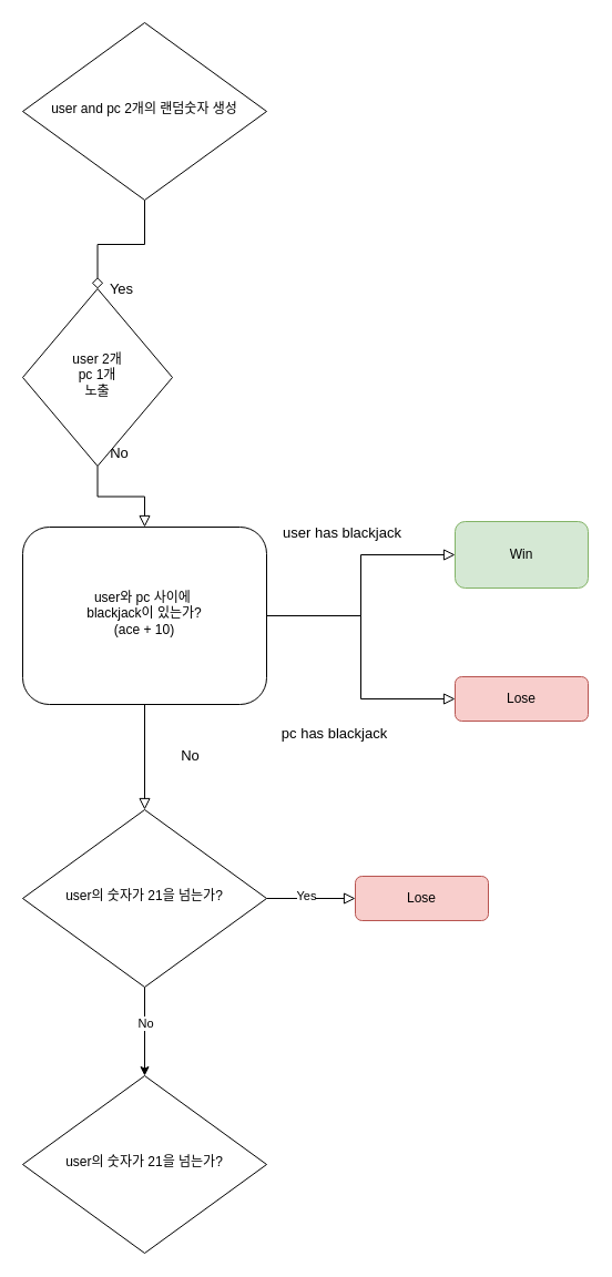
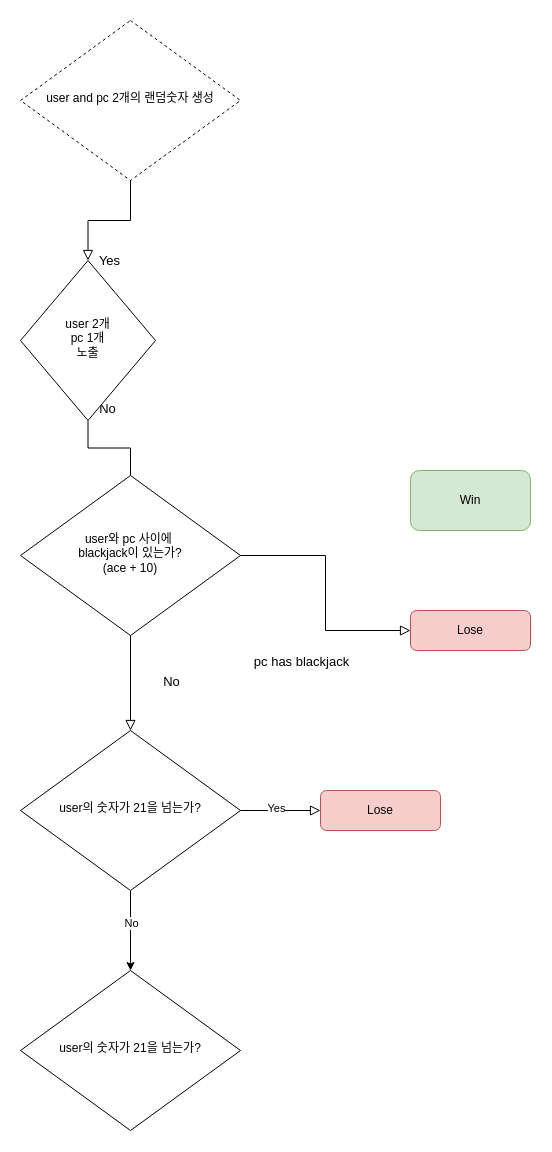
  <mxCell id="0" />
  <mxCell id="1" parent="0" />
- <mxCell id="2" value="Yes" style="rounded=0;html=1;jettySize=auto;orthogonalLoop=1;fontSize=13;endArrow=diamond;endFill=0;endSize=8;strokeWidth=1;shadow=0;labelBackgroundColor=none;edgeStyle=orthogonalEdgeStyle;" parent="1" source="3" target="6" edge="1"><mxGeometry y="40" relative="1" as="geometry"><mxPoint as="offset" /></mxGeometry></mxCell>
- <mxCell id="3" value="user and pc 2개의 랜덤숫자 생성" style="rhombus;whiteSpace=wrap;html=1;shadow=0;fontFamily=Helvetica;fontSize=12;align=center;strokeWidth=1;spacing=6;spacingTop=-4;" parent="1" vertex="1"><mxGeometry x="20" y="20" width="220" height="160" as="geometry" /></mxCell>
- <mxCell id="4" value="No" style="rounded=0;html=1;jettySize=auto;orthogonalLoop=1;fontSize=13;endArrow=block;endFill=0;endSize=8;strokeWidth=1;shadow=0;labelBackgroundColor=none;edgeStyle=orthogonalEdgeStyle;entryX=0.5;entryY=0;entryDx=0;entryDy=0;" parent="1" source="6" target="13" edge="1"><mxGeometry x="-0.043" y="40" relative="1" as="geometry"><mxPoint as="offset" /><mxPoint x="150" y="500" as="targetPoint" /></mxGeometry></mxCell>
- <mxCell id="5" value="user has blackjack" style="edgeStyle=orthogonalEdgeStyle;rounded=0;html=1;jettySize=auto;orthogonalLoop=1;fontSize=13;endArrow=block;endFill=0;endSize=8;strokeWidth=1;shadow=0;labelBackgroundColor=none;exitX=1;exitY=0.5;exitDx=0;exitDy=0;entryX=0;entryY=0.5;entryDx=0;entryDy=0;" parent="1" source="13" target="7" edge="1"><mxGeometry x="0.273" y="28" relative="1" as="geometry"><mxPoint x="-20" y="8" as="offset" /><mxPoint x="250" y="555" as="sourcePoint" /><mxPoint x="480" y="510" as="targetPoint" /></mxGeometry></mxCell>
+ <mxCell id="2" value="Yes" style="rounded=0;html=1;jettySize=auto;orthogonalLoop=1;fontSize=13;endArrow=block;endFill=0;endSize=8;strokeWidth=1;shadow=0;labelBackgroundColor=none;edgeStyle=orthogonalEdgeStyle;" parent="1" source="3" target="6" edge="1"><mxGeometry y="40" relative="1" as="geometry"><mxPoint as="offset" /></mxGeometry></mxCell>
+ <mxCell id="3" value="user and pc 2개의 랜덤숫자 생성" style="rhombus;whiteSpace=wrap;html=1;shadow=0;fontFamily=Helvetica;fontSize=12;align=center;strokeWidth=1;spacing=6;spacingTop=-4;dashed=1;" parent="1" vertex="1"><mxGeometry x="20" y="20" width="220" height="160" as="geometry" /></mxCell>
+ <mxCell id="4" value="No" style="rounded=0;html=1;jettySize=auto;orthogonalLoop=1;fontSize=13;endArrow=none;endFill=0;endSize=8;strokeWidth=1;shadow=0;labelBackgroundColor=none;edgeStyle=orthogonalEdgeStyle;entryX=0.5;entryY=0;entryDx=0;entryDy=0;" parent="1" source="6" target="13" edge="1"><mxGeometry x="-0.043" y="40" relative="1" as="geometry"><mxPoint as="offset" /><mxPoint x="150" y="500" as="targetPoint" /></mxGeometry></mxCell>
  <mxCell id="6" value="user 2개&lt;br&gt;pc 1개 &lt;br&gt;노출" style="rhombus;whiteSpace=wrap;html=1;shadow=0;fontFamily=Helvetica;fontSize=12;align=center;strokeWidth=1;spacing=6;spacingTop=-4;" parent="1" vertex="1"><mxGeometry x="20" y="260" width="135" height="160" as="geometry" /></mxCell>
  <mxCell id="7" value="Win" style="rounded=1;whiteSpace=wrap;html=1;fontSize=12;glass=0;strokeWidth=1;shadow=0;fillColor=#d5e8d4;strokeColor=#82b366;" parent="1" vertex="1"><mxGeometry x="410" y="470" width="120" height="60" as="geometry" /></mxCell>
  <mxCell id="8" value="Lose" style="rounded=1;whiteSpace=wrap;html=1;fontSize=12;glass=0;strokeWidth=1;shadow=0;fillColor=#f8cecc;strokeColor=#b85450;" parent="1" vertex="1"><mxGeometry x="410" y="610" width="120" height="40" as="geometry" /></mxCell>
  <mxCell id="9" style="edgeStyle=orthogonalEdgeStyle;shape=connector;rounded=0;orthogonalLoop=1;jettySize=auto;html=1;exitX=1;exitY=0.5;exitDx=0;exitDy=0;entryX=0;entryY=0.5;entryDx=0;entryDy=0;labelBackgroundColor=default;strokeColor=default;align=center;verticalAlign=middle;fontFamily=Helvetica;fontSize=11;fontColor=default;endArrow=block;endFill=0;endSize=8;" parent="1" source="13" target="8" edge="1"><mxGeometry relative="1" as="geometry" /></mxCell>
  <mxCell id="10" value="pc has blackjack" style="edgeLabel;html=1;align=center;verticalAlign=middle;resizable=0;points=[];fontSize=13;fontFamily=Helvetica;fontColor=default;" parent="9" vertex="1" connectable="0"><mxGeometry x="0.355" y="2" relative="1" as="geometry"><mxPoint x="-31" y="32" as="offset" /></mxGeometry></mxCell>
  <mxCell id="11" value="" style="edgeStyle=orthogonalEdgeStyle;shape=connector;rounded=0;orthogonalLoop=1;jettySize=auto;html=1;labelBackgroundColor=default;strokeColor=default;align=center;verticalAlign=middle;fontFamily=Helvetica;fontSize=13;fontColor=default;endArrow=block;endFill=0;endSize=8;" parent="1" source="13" target="18" edge="1"><mxGeometry relative="1" as="geometry" /></mxCell>
  <mxCell id="12" value="No" style="edgeLabel;html=1;align=center;verticalAlign=middle;resizable=0;points=[];fontSize=13;fontFamily=Helvetica;fontColor=default;" parent="11" vertex="1" connectable="0"><mxGeometry x="-0.053" y="1" relative="1" as="geometry"><mxPoint x="39" as="offset" /></mxGeometry></mxCell>
- <mxCell id="13" value="user와 pc 사이에&amp;nbsp;&lt;br&gt;blackjack이 있는가?&lt;br&gt;(ace + 10)" style="whiteSpace=wrap;html=1;shadow=0;fontFamily=Helvetica;fontSize=12;align=center;strokeWidth=1;spacing=6;spacingTop=-4;rounded=1;" parent="1" vertex="1"><mxGeometry x="20" y="475" width="220" height="160" as="geometry" /></mxCell>
+ <mxCell id="13" value="user와 pc 사이에&amp;nbsp;&lt;br&gt;blackjack이 있는가?&lt;br&gt;(ace + 10)" style="rhombus;whiteSpace=wrap;html=1;shadow=0;fontFamily=Helvetica;fontSize=12;align=center;strokeWidth=1;spacing=6;spacingTop=-4;" parent="1" vertex="1"><mxGeometry x="20" y="475" width="220" height="160" as="geometry" /></mxCell>
  <mxCell id="14" value="" style="edgeStyle=orthogonalEdgeStyle;shape=connector;rounded=0;orthogonalLoop=1;jettySize=auto;html=1;labelBackgroundColor=default;strokeColor=default;align=center;verticalAlign=middle;fontFamily=Helvetica;fontSize=13;fontColor=default;endArrow=block;endFill=0;endSize=8;" parent="1" source="18" edge="1"><mxGeometry relative="1" as="geometry"><mxPoint x="320" y="810" as="targetPoint" /></mxGeometry></mxCell>
  <mxCell id="15" value="Yes" style="edgeLabel;html=1;align=center;verticalAlign=middle;resizable=0;points=[];" vertex="1" connectable="0" parent="14"><mxGeometry x="-0.131" y="3" relative="1" as="geometry"><mxPoint as="offset" /></mxGeometry></mxCell>
  <mxCell id="16" value="" style="edgeStyle=orthogonalEdgeStyle;rounded=0;orthogonalLoop=1;jettySize=auto;html=1;" edge="1" parent="1" source="18" target="19"><mxGeometry relative="1" as="geometry" /></mxCell>
  <mxCell id="17" value="No" style="edgeLabel;html=1;align=center;verticalAlign=middle;resizable=0;points=[];" vertex="1" connectable="0" parent="16"><mxGeometry x="-0.2" relative="1" as="geometry"><mxPoint as="offset" /></mxGeometry></mxCell>
  <mxCell id="18" value="user의 숫자가 21을 넘는가?" style="rhombus;whiteSpace=wrap;html=1;shadow=0;fontFamily=Helvetica;fontSize=12;align=center;strokeWidth=1;spacing=6;spacingTop=-4;" parent="1" vertex="1"><mxGeometry x="20" y="730" width="220" height="160" as="geometry" /></mxCell>
  <mxCell id="19" value="user의 숫자가 21을 넘는가?" style="rhombus;whiteSpace=wrap;html=1;shadow=0;fontFamily=Helvetica;fontSize=12;align=center;strokeWidth=1;spacing=6;spacingTop=-4;" vertex="1" parent="1"><mxGeometry x="20" y="970" width="220" height="160" as="geometry" /></mxCell>
  <mxCell id="20" value="Lose" style="rounded=1;whiteSpace=wrap;html=1;fontSize=12;glass=0;strokeWidth=1;shadow=0;fillColor=#f8cecc;strokeColor=#b85450;" vertex="1" parent="1"><mxGeometry x="320" y="790" width="120" height="40" as="geometry" /></mxCell>
